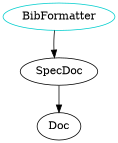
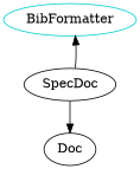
  digraph {
    n1 [color=cyan3 label=BibFormatter shape=oval]
    SpecDoc
    Doc
-   n1 -> SpecDoc
+   SpecDoc -> n1
    SpecDoc -> Doc
  }
